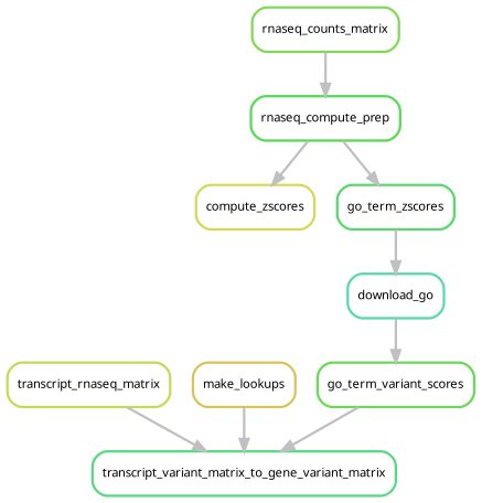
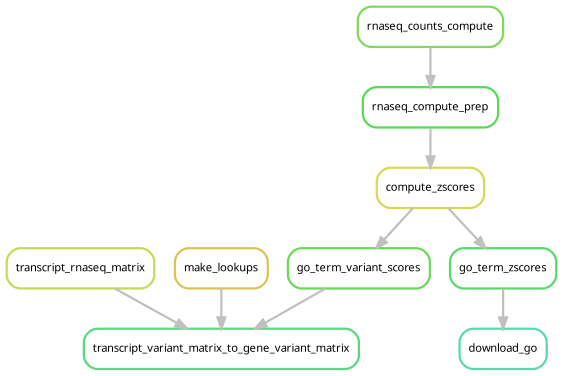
  digraph {
    bgcolor=white
    fontname="Noto Sans"
    node [fontname="Noto Sans" fontsize=10 penwidth=2 shape=box style=rounded]
    edge [color=grey fontname="Noto Sans" penwidth=2]
    n1 [color="0.31 0.6 0.85" label=go_term_variant_scores]
    n2 [color="0.39 0.6 0.85" label=transcript_variant_matrix_to_gene_variant_matrix]
    n3 [color="0.17 0.6 0.85" label=compute_zscores]
    n4 [color="0.36 0.6 0.85" label=go_term_zscores]
    n5 [color="0.44 0.6 0.85" label=download_go]
-   n6 [color="0.28 0.6 0.85" label=rnaseq_counts_matrix]
+   n6 [color="0.28 0.6 0.85" label=rnaseq_counts_compute]
    n7 [color="0.33 0.6 0.85" label=rnaseq_compute_prep]
    n8 [color="0.19 0.6 0.85" label=transcript_rnaseq_matrix]
    n9 [color="0.14 0.6 0.85" label=make_lookups]
    n1 -> n2
-   n7 -> n4
+   n3 -> n4
    n4 -> n5
-   n5 -> n1
+   n3 -> n1
    n6 -> n7
    n7 -> n3
    n8 -> n2
    n9 -> n2
  }
